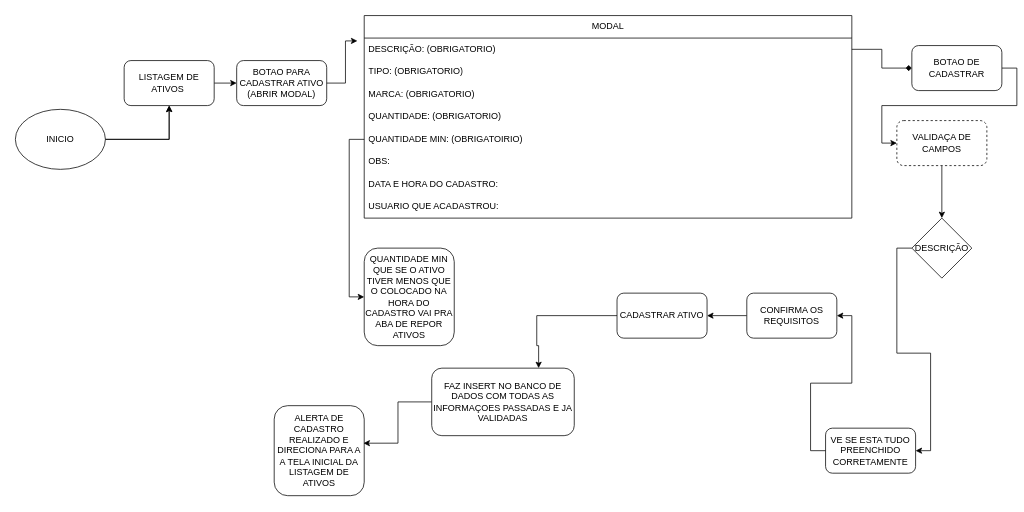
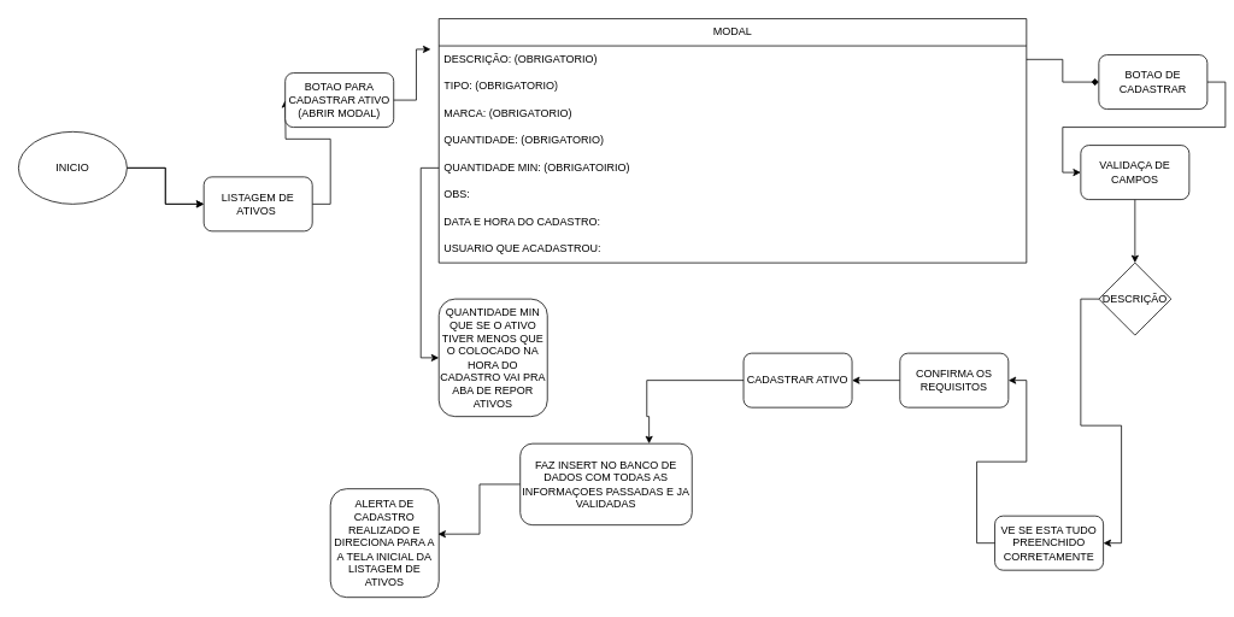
  <mxCell id="0" />
  <mxCell id="1" parent="0" />
  <mxCell id="2" style="edgeStyle=orthogonalEdgeStyle;rounded=0;orthogonalLoop=1;jettySize=auto;html=1;exitX=1;exitY=0.5;exitDx=0;exitDy=0;" edge="1" parent="1" source="31"><mxGeometry relative="1" as="geometry"><mxPoint x="315" y="110" as="targetPoint" /></mxGeometry></mxCell>
  <mxCell id="3" style="edgeStyle=orthogonalEdgeStyle;rounded=0;orthogonalLoop=1;jettySize=auto;html=1;exitX=1;exitY=0.5;exitDx=0;exitDy=0;" edge="1" parent="1" source="4" target="31"><mxGeometry relative="1" as="geometry" /></mxCell>
  <mxCell id="4" value="INICIO" style="ellipse;whiteSpace=wrap;html=1;" vertex="1" parent="1"><mxGeometry x="20" y="145" width="120" height="80" as="geometry" /></mxCell>
  <mxCell id="5" value="MODAL" style="swimlane;fontStyle=0;childLayout=stackLayout;horizontal=1;startSize=30;horizontalStack=0;resizeParent=1;resizeParentMax=0;resizeLast=0;collapsible=1;marginBottom=0;whiteSpace=wrap;html=1;" vertex="1" parent="1"><mxGeometry x="485" y="20" width="650" height="270" as="geometry" /></mxCell>
  <mxCell id="6" value="DESCRIÇÃO: (OBRIGATORIO)" style="text;strokeColor=none;fillColor=none;align=left;verticalAlign=middle;spacingLeft=4;spacingRight=4;overflow=hidden;points=[[0,0.5],[1,0.5]];portConstraint=eastwest;rotatable=0;whiteSpace=wrap;html=1;" vertex="1" parent="5"><mxGeometry y="30" width="650" height="30" as="geometry" /></mxCell>
  <mxCell id="7" value="TIPO: (OBRIGATORIO)" style="text;strokeColor=none;fillColor=none;align=left;verticalAlign=middle;spacingLeft=4;spacingRight=4;overflow=hidden;points=[[0,0.5],[1,0.5]];portConstraint=eastwest;rotatable=0;whiteSpace=wrap;html=1;" vertex="1" parent="5"><mxGeometry y="60" width="650" height="30" as="geometry" /></mxCell>
  <mxCell id="8" value="MARCA: (OBRIGATORIO)" style="text;strokeColor=none;fillColor=none;align=left;verticalAlign=middle;spacingLeft=4;spacingRight=4;overflow=hidden;points=[[0,0.5],[1,0.5]];portConstraint=eastwest;rotatable=0;whiteSpace=wrap;html=1;" vertex="1" parent="5"><mxGeometry y="90" width="650" height="30" as="geometry" /></mxCell>
  <mxCell id="9" value="QUANTIDADE: (OBRIGATORIO)" style="text;strokeColor=none;fillColor=none;align=left;verticalAlign=middle;spacingLeft=4;spacingRight=4;overflow=hidden;points=[[0,0.5],[1,0.5]];portConstraint=eastwest;rotatable=0;whiteSpace=wrap;html=1;" vertex="1" parent="5"><mxGeometry y="120" width="650" height="30" as="geometry" /></mxCell>
  <mxCell id="10" value="QUANTIDADE MIN: (OBRIGATOIRIO)" style="text;strokeColor=none;fillColor=none;align=left;verticalAlign=middle;spacingLeft=4;spacingRight=4;overflow=hidden;points=[[0,0.5],[1,0.5]];portConstraint=eastwest;rotatable=0;whiteSpace=wrap;html=1;" vertex="1" parent="5"><mxGeometry y="150" width="650" height="30" as="geometry" /></mxCell>
  <mxCell id="11" value="OBS:" style="text;strokeColor=none;fillColor=none;align=left;verticalAlign=middle;spacingLeft=4;spacingRight=4;overflow=hidden;points=[[0,0.5],[1,0.5]];portConstraint=eastwest;rotatable=0;whiteSpace=wrap;html=1;" vertex="1" parent="5"><mxGeometry y="180" width="650" height="30" as="geometry" /></mxCell>
  <mxCell id="12" value="DATA E HORA DO CADASTRO:" style="text;strokeColor=none;fillColor=none;align=left;verticalAlign=middle;spacingLeft=4;spacingRight=4;overflow=hidden;points=[[0,0.5],[1,0.5]];portConstraint=eastwest;rotatable=0;whiteSpace=wrap;html=1;" vertex="1" parent="5"><mxGeometry y="210" width="650" height="30" as="geometry" /></mxCell>
  <mxCell id="13" value="USUARIO QUE ACADASTROU:" style="text;strokeColor=none;fillColor=none;align=left;verticalAlign=middle;spacingLeft=4;spacingRight=4;overflow=hidden;points=[[0,0.5],[1,0.5]];portConstraint=eastwest;rotatable=0;whiteSpace=wrap;html=1;" vertex="1" parent="5"><mxGeometry y="240" width="650" height="30" as="geometry" /></mxCell>
  <mxCell id="14" value="BOTAO PARA CADASTRAR ATIVO&lt;div&gt;(ABRIR MODAL)&lt;/div&gt;" style="rounded=1;whiteSpace=wrap;html=1;" vertex="1" parent="1"><mxGeometry x="315" y="80" width="120" height="60" as="geometry" /></mxCell>
  <mxCell id="15" style="edgeStyle=orthogonalEdgeStyle;rounded=0;orthogonalLoop=1;jettySize=auto;html=1;exitX=1;exitY=0.5;exitDx=0;exitDy=0;entryX=-0.014;entryY=0.125;entryDx=0;entryDy=0;entryPerimeter=0;" edge="1" parent="1" source="14" target="5"><mxGeometry relative="1" as="geometry" /></mxCell>
  <mxCell id="16" style="edgeStyle=orthogonalEdgeStyle;rounded=0;orthogonalLoop=1;jettySize=auto;html=1;exitX=0.5;exitY=1;exitDx=0;exitDy=0;entryX=0.5;entryY=0;entryDx=0;entryDy=0;" edge="1" parent="1" source="17" target="20"><mxGeometry relative="1" as="geometry" /></mxCell>
- <mxCell id="17" value="VALIDAÇA DE CAMPOS" style="rounded=1;whiteSpace=wrap;html=1;dashed=1;" vertex="1" parent="1"><mxGeometry x="1195" y="160" width="120" height="60" as="geometry" /></mxCell>
+ <mxCell id="17" value="VALIDAÇA DE CAMPOS" style="rounded=1;whiteSpace=wrap;html=1;" vertex="1" parent="1"><mxGeometry x="1195" y="160" width="120" height="60" as="geometry" /></mxCell>
  <mxCell id="18" style="edgeStyle=orthogonalEdgeStyle;rounded=0;orthogonalLoop=1;jettySize=auto;html=1;exitX=1;exitY=0.5;exitDx=0;exitDy=0;entryX=0;entryY=0.5;entryDx=0;entryDy=0;" edge="1" parent="1" source="33" target="17"><mxGeometry relative="1" as="geometry" /></mxCell>
  <mxCell id="19" style="edgeStyle=orthogonalEdgeStyle;rounded=0;orthogonalLoop=1;jettySize=auto;html=1;exitX=0;exitY=0.5;exitDx=0;exitDy=0;entryX=1;entryY=0.5;entryDx=0;entryDy=0;" edge="1" parent="1" source="29" target="21"><mxGeometry relative="1" as="geometry" /></mxCell>
  <mxCell id="20" value="DESCRIÇÃO" style="rhombus;whiteSpace=wrap;html=1;" vertex="1" parent="1"><mxGeometry x="1215" y="290" width="80" height="80" as="geometry" /></mxCell>
  <mxCell id="21" value="CADASTRAR ATIVO" style="rounded=1;whiteSpace=wrap;html=1;" vertex="1" parent="1"><mxGeometry x="822" y="390" width="120" height="60" as="geometry" /></mxCell>
  <mxCell id="22" value="ALERTA DE CADASTRO REALIZADO E DIRECIONA PARA A A TELA INICIAL DA LISTAGEM DE ATIVOS" style="rounded=1;whiteSpace=wrap;html=1;" vertex="1" parent="1"><mxGeometry x="365" y="540" width="120" height="120" as="geometry" /></mxCell>
  <mxCell id="23" style="edgeStyle=orthogonalEdgeStyle;rounded=0;orthogonalLoop=1;jettySize=auto;html=1;exitX=0;exitY=0.5;exitDx=0;exitDy=0;entryX=0.992;entryY=0.417;entryDx=0;entryDy=0;entryPerimeter=0;" edge="1" parent="1" source="35" target="22"><mxGeometry relative="1" as="geometry" /></mxCell>
  <mxCell id="24" value="QUANTIDADE MIN QUE SE O ATIVO TIVER MENOS QUE O COLOCADO NA HORA DO CADASTRO VAI PRA ABA DE REPOR ATIVOS" style="rounded=1;whiteSpace=wrap;html=1;" vertex="1" parent="1"><mxGeometry x="485" y="330" width="120" height="130" as="geometry" /></mxCell>
  <mxCell id="25" style="edgeStyle=orthogonalEdgeStyle;rounded=0;orthogonalLoop=1;jettySize=auto;html=1;exitX=0;exitY=0.5;exitDx=0;exitDy=0;entryX=0;entryY=0.5;entryDx=0;entryDy=0;" edge="1" parent="1" source="10" target="24"><mxGeometry relative="1" as="geometry" /></mxCell>
  <mxCell id="26" value="" style="edgeStyle=orthogonalEdgeStyle;rounded=0;orthogonalLoop=1;jettySize=auto;html=1;exitX=0;exitY=0.5;exitDx=0;exitDy=0;entryX=1;entryY=0.5;entryDx=0;entryDy=0;" edge="1" parent="1" source="20" target="27"><mxGeometry relative="1" as="geometry"><mxPoint x="1215" y="400" as="sourcePoint" /><mxPoint x="942" y="420" as="targetPoint" /></mxGeometry></mxCell>
  <mxCell id="27" value="VE SE ESTA TUDO PREENCHIDO CORRETAMENTE" style="rounded=1;whiteSpace=wrap;html=1;" vertex="1" parent="1"><mxGeometry x="1100" y="570" width="120" height="60" as="geometry" /></mxCell>
  <mxCell id="28" value="" style="edgeStyle=orthogonalEdgeStyle;rounded=0;orthogonalLoop=1;jettySize=auto;html=1;exitX=0;exitY=0.5;exitDx=0;exitDy=0;entryX=1;entryY=0.5;entryDx=0;entryDy=0;" edge="1" parent="1" source="27" target="29"><mxGeometry relative="1" as="geometry"><mxPoint x="1115" y="600" as="sourcePoint" /><mxPoint x="942" y="420" as="targetPoint" /></mxGeometry></mxCell>
  <mxCell id="29" value="CONFIRMA OS REQUISITOS" style="rounded=1;whiteSpace=wrap;html=1;" vertex="1" parent="1"><mxGeometry x="995" y="390" width="120" height="60" as="geometry" /></mxCell>
  <mxCell id="30" value="" style="edgeStyle=orthogonalEdgeStyle;rounded=0;orthogonalLoop=1;jettySize=auto;html=1;exitX=1;exitY=0.5;exitDx=0;exitDy=0;" edge="1" parent="1" source="4" target="31"><mxGeometry relative="1" as="geometry"><mxPoint x="315" y="110" as="targetPoint" /><mxPoint x="135" y="110" as="sourcePoint" /></mxGeometry></mxCell>
- <mxCell id="31" value="LISTAGEM DE ATIVOS&amp;nbsp;" style="rounded=1;whiteSpace=wrap;html=1;" vertex="1" parent="1"><mxGeometry x="165" y="80" width="120" height="60" as="geometry" /></mxCell>
+ <mxCell id="31" value="LISTAGEM DE ATIVOS&amp;nbsp;" style="rounded=1;whiteSpace=wrap;html=1;" vertex="1" parent="1"><mxGeometry x="225" y="195" width="120" height="60" as="geometry" /></mxCell>
  <mxCell id="32" value="" style="edgeStyle=orthogonalEdgeStyle;rounded=0;orthogonalLoop=1;jettySize=auto;html=1;exitX=1;exitY=0.5;exitDx=0;exitDy=0;entryX=0;entryY=0.5;entryDx=0;entryDy=0;endArrow=diamond;" edge="1" parent="1" source="6" target="33"><mxGeometry relative="1" as="geometry"><mxPoint x="1135" y="65" as="sourcePoint" /><mxPoint x="1195" y="290" as="targetPoint" /></mxGeometry></mxCell>
  <mxCell id="33" value="BOTAO DE CADASTRAR" style="rounded=1;whiteSpace=wrap;html=1;" vertex="1" parent="1"><mxGeometry x="1215" width="120" height="60" as="geometry" y="60" /></mxCell>
  <mxCell id="34" value="" style="edgeStyle=orthogonalEdgeStyle;rounded=0;orthogonalLoop=1;jettySize=auto;html=1;exitX=0;exitY=0.5;exitDx=0;exitDy=0;entryX=0.75;entryY=0;entryDx=0;entryDy=0;" edge="1" parent="1" source="21" target="35"><mxGeometry relative="1" as="geometry"><mxPoint x="822" y="420" as="sourcePoint" /><mxPoint x="634" y="600" as="targetPoint" /><Array as="points"><mxPoint x="715" y="420" /><mxPoint x="715" y="460" /><mxPoint x="718" y="460" /></Array></mxGeometry></mxCell>
  <mxCell id="35" value="FAZ INSERT NO BANCO DE DADOS COM TODAS AS INFORMAÇOES PASSADAS E JA VALIDADAS" style="rounded=1;whiteSpace=wrap;html=1;" vertex="1" parent="1"><mxGeometry x="575" y="490" width="190" height="90" as="geometry" /></mxCell>
